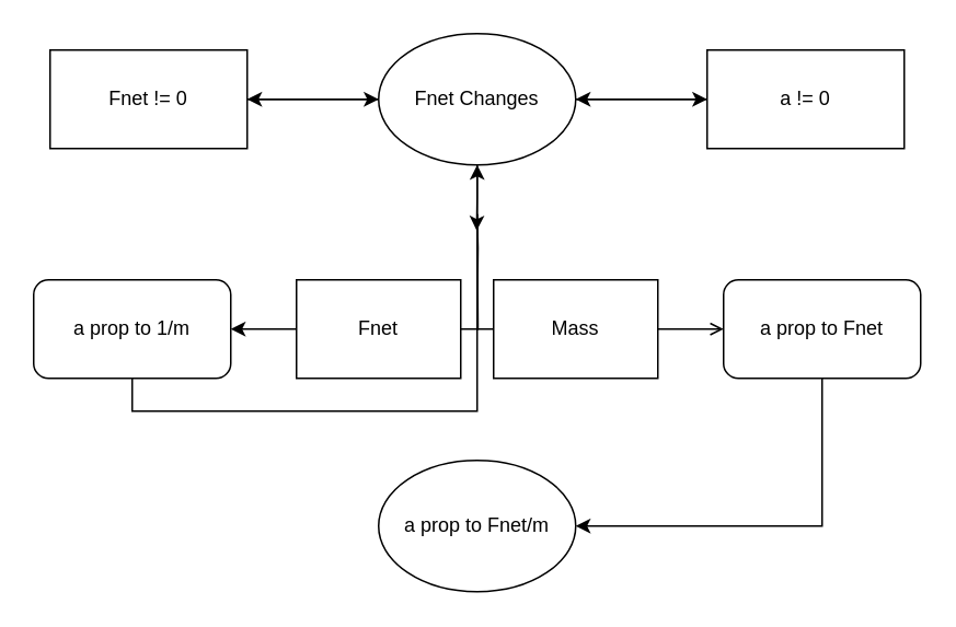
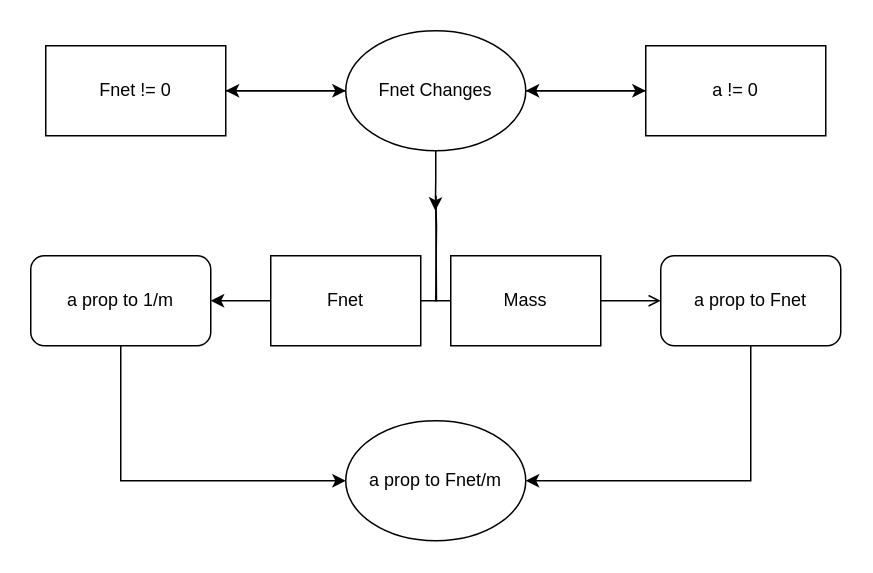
  <mxCell id="0" />
  <mxCell id="1" parent="0" />
  <mxCell id="2" style="edgeStyle=orthogonalEdgeStyle;rounded=0;orthogonalLoop=1;jettySize=auto;html=1;entryX=0;entryY=0.5;entryDx=0;entryDy=0;" edge="1" parent="1" source="5" target="7"><mxGeometry relative="1" as="geometry" /></mxCell>
  <mxCell id="3" style="edgeStyle=orthogonalEdgeStyle;rounded=0;orthogonalLoop=1;jettySize=auto;html=1;entryX=1;entryY=0.5;entryDx=0;entryDy=0;" edge="1" parent="1" source="5" target="9"><mxGeometry relative="1" as="geometry" /></mxCell>
  <mxCell id="4" style="edgeStyle=orthogonalEdgeStyle;rounded=0;orthogonalLoop=1;jettySize=auto;html=1;exitX=0.5;exitY=1;exitDx=0;exitDy=0;" edge="1" parent="1" source="5"><mxGeometry relative="1" as="geometry"><mxPoint x="289.727" y="140" as="targetPoint" /></mxGeometry></mxCell>
  <mxCell id="5" value="Fnet Changes" style="ellipse;whiteSpace=wrap;html=1;" vertex="1" parent="1"><mxGeometry x="230" y="20" width="120" height="80" as="geometry" /></mxCell>
  <mxCell id="6" style="edgeStyle=orthogonalEdgeStyle;rounded=0;orthogonalLoop=1;jettySize=auto;html=1;entryX=1;entryY=0.5;entryDx=0;entryDy=0;" edge="1" parent="1" source="7" target="5"><mxGeometry relative="1" as="geometry" /></mxCell>
  <mxCell id="7" value="a != 0" style="rounded=0;whiteSpace=wrap;html=1;" vertex="1" parent="1"><mxGeometry x="430" y="30" width="120" height="60" as="geometry" /></mxCell>
  <mxCell id="8" style="edgeStyle=orthogonalEdgeStyle;rounded=0;orthogonalLoop=1;jettySize=auto;html=1;" edge="1" parent="1" source="9" target="5"><mxGeometry relative="1" as="geometry" /></mxCell>
  <mxCell id="9" value="Fnet != 0" style="rounded=0;whiteSpace=wrap;html=1;align=center;" vertex="1" parent="1"><mxGeometry x="30" y="30" width="120" height="60" as="geometry" /></mxCell>
  <mxCell id="10" value="" style="edgeStyle=orthogonalEdgeStyle;sourcePerimeterSpacing=0;targetPerimeterSpacing=0;startArrow=none;endArrow=none;rounded=0;targetPortConstraint=eastwest;sourcePortConstraint=northsouth;curved=0;rounded=0;" edge="1" target="13" parent="1"><mxGeometry relative="1" as="geometry"><mxPoint x="290" y="130" as="sourcePoint" /></mxGeometry></mxCell>
  <mxCell id="11" value="" style="edgeStyle=orthogonalEdgeStyle;sourcePerimeterSpacing=0;targetPerimeterSpacing=0;startArrow=none;endArrow=none;rounded=0;targetPortConstraint=eastwest;sourcePortConstraint=northsouth;curved=0;rounded=0;" edge="1" target="15" parent="1"><mxGeometry relative="1" as="geometry"><mxPoint x="290" y="130" as="sourcePoint" /></mxGeometry></mxCell>
  <mxCell id="12" style="edgeStyle=orthogonalEdgeStyle;rounded=0;orthogonalLoop=1;jettySize=auto;html=1;exitX=0;exitY=0.5;exitDx=0;exitDy=0;entryX=1;entryY=0.5;entryDx=0;entryDy=0;" edge="1" parent="1" source="13" target="19"><mxGeometry relative="1" as="geometry" /></mxCell>
  <mxCell id="13" value="Fnet" style="whiteSpace=wrap;html=1;align=center;verticalAlign=middle;treeFolding=1;treeMoving=1;" vertex="1" parent="1"><mxGeometry x="180" y="170" width="100" height="60" as="geometry" /></mxCell>
  <mxCell id="14" style="edgeStyle=orthogonalEdgeStyle;rounded=0;orthogonalLoop=1;jettySize=auto;html=1;exitX=1;exitY=0.5;exitDx=0;exitDy=0;entryX=0;entryY=0.5;entryDx=0;entryDy=0;endArrow=open;" edge="1" parent="1" source="15" target="17"><mxGeometry relative="1" as="geometry" /></mxCell>
  <mxCell id="15" value="Mass" style="whiteSpace=wrap;html=1;align=center;verticalAlign=middle;treeFolding=1;treeMoving=1;" vertex="1" parent="1"><mxGeometry x="300" y="170" width="100" height="60" as="geometry" /></mxCell>
  <mxCell id="16" style="edgeStyle=orthogonalEdgeStyle;rounded=0;orthogonalLoop=1;jettySize=auto;html=1;exitX=0.5;exitY=1;exitDx=0;exitDy=0;entryX=1;entryY=0.5;entryDx=0;entryDy=0;" edge="1" parent="1" source="17" target="20"><mxGeometry relative="1" as="geometry" /></mxCell>
  <mxCell id="17" value="a prop to Fnet" style="rounded=1;whiteSpace=wrap;html=1;" vertex="1" parent="1"><mxGeometry x="440" y="170" width="120" height="60" as="geometry" /></mxCell>
- <mxCell id="18" style="edgeStyle=orthogonalEdgeStyle;rounded=0;orthogonalLoop=1;jettySize=auto;html=1;exitX=0.5;exitY=1;exitDx=0;exitDy=0;" edge="1" parent="1" source="19" target="5"><mxGeometry relative="1" as="geometry" /></mxCell>
+ <mxCell id="18" style="edgeStyle=orthogonalEdgeStyle;rounded=0;orthogonalLoop=1;jettySize=auto;html=1;exitX=0.5;exitY=1;exitDx=0;exitDy=0;entryX=0;entryY=0.5;entryDx=0;entryDy=0;" edge="1" parent="1" source="19" target="20"><mxGeometry relative="1" as="geometry" /></mxCell>
  <mxCell id="19" value="a prop to 1/m" style="rounded=1;whiteSpace=wrap;html=1;" vertex="1" parent="1"><mxGeometry x="20" y="170" width="120" height="60" as="geometry" /></mxCell>
  <mxCell id="20" value="a prop to Fnet/m" style="ellipse;whiteSpace=wrap;html=1;" vertex="1" parent="1"><mxGeometry x="230" y="280" width="120" height="80" as="geometry" /></mxCell>
